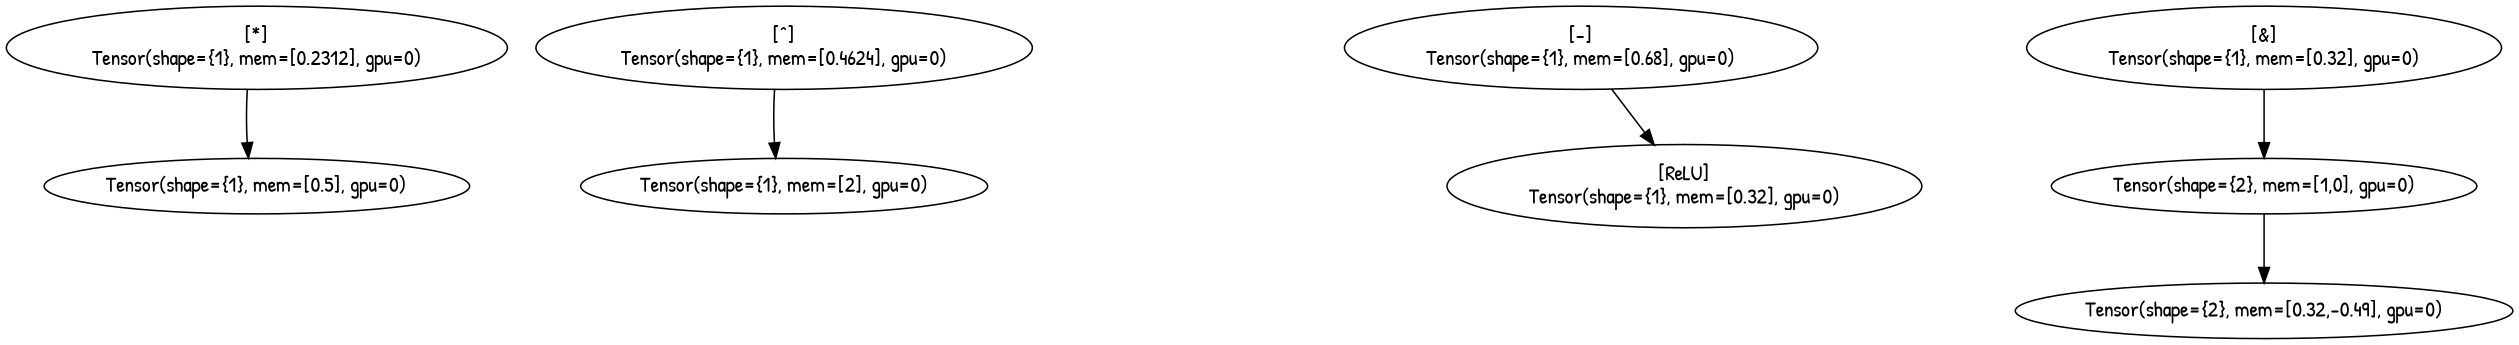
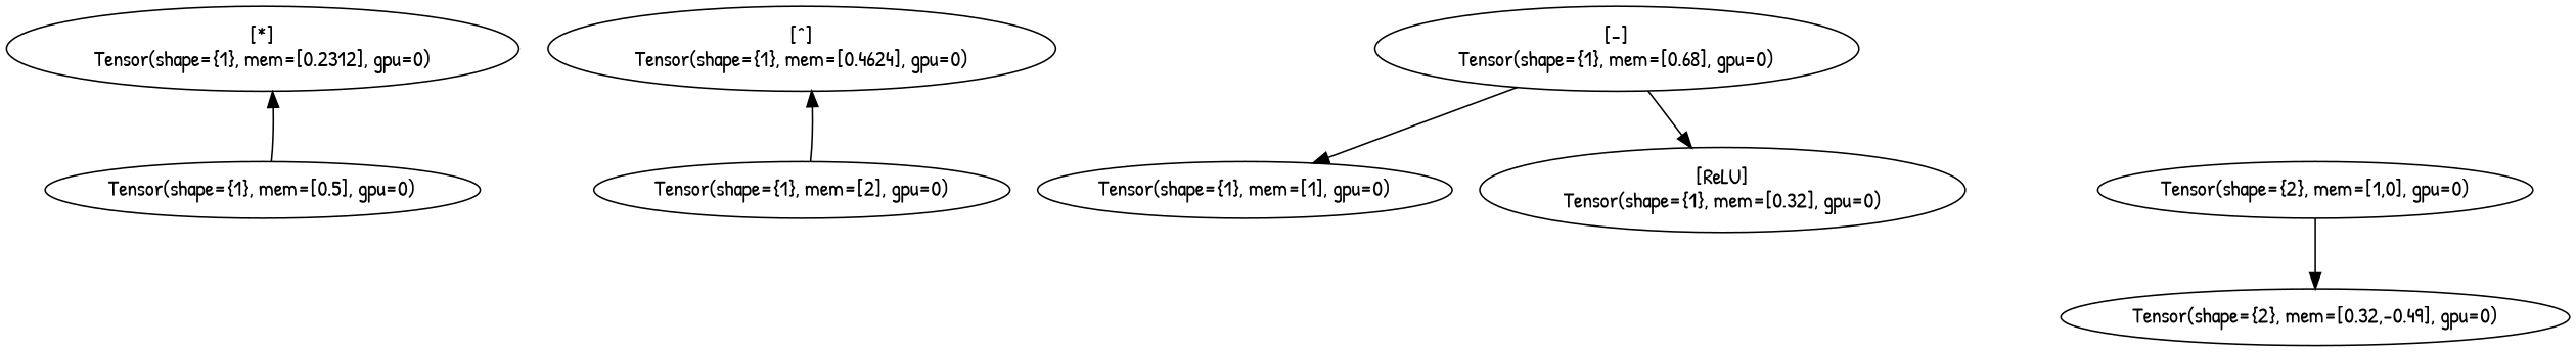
  digraph {
    fontname="Patrick Hand"
    node [fontname="Patrick Hand"]
    edge [fontname="Patrick Hand"]
    n1 [label="[*]\nTensor(shape={1}, mem=[0.2312], gpu=0)"]
    n2 [label="Tensor(shape={1}, mem=[0.5], gpu=0)"]
    n3 [label="[^]\nTensor(shape={1}, mem=[0.4624], gpu=0)"]
    n4 [label="Tensor(shape={1}, mem=[2], gpu=0)"]
    n5 [label="[-]\nTensor(shape={1}, mem=[0.68], gpu=0)"]
+   n6 [label="Tensor(shape={1}, mem=[1], gpu=0)"]
    n7 [label="[ReLU]\nTensor(shape={1}, mem=[0.32], gpu=0)"]
-   n8 [label="[&]\nTensor(shape={1}, mem=[0.32], gpu=0)"]
    n9 [label="Tensor(shape={2}, mem=[1,0], gpu=0)"]
    n10 [label="Tensor(shape={2}, mem=[0.32,-0.49], gpu=0)"]
-   n1 -> n2
-   n3 -> n4
+   n2 -> n1
+   n4 -> n3
+   n5 -> n6
    n5 -> n7
-   n8 -> n9
    n9 -> n10
  }
